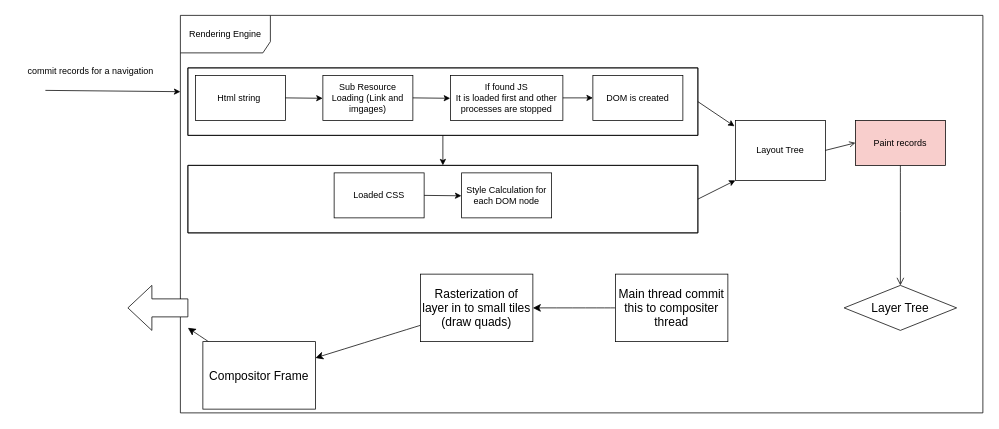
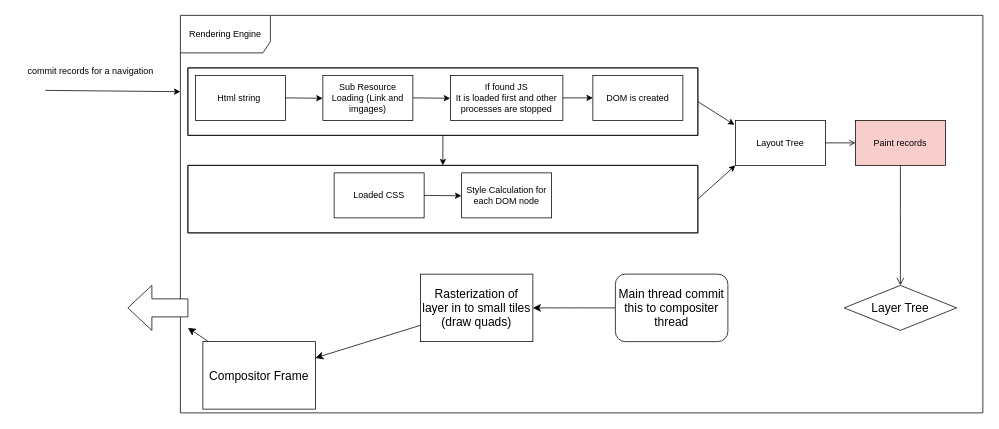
  <mxCell id="0" />
  <mxCell id="1" parent="0" />
  <mxCell id="2" value="&lt;b&gt;Rendering Engine&lt;/b&gt;" style="text;html=1;align=center;verticalAlign=middle;whiteSpace=wrap;rounded=0;" parent="1" vertex="1"><mxGeometry x="240" y="40" width="120" height="20" as="geometry" /></mxCell>
  <mxCell id="3" value="" style="edgeStyle=none;orthogonalLoop=1;jettySize=auto;html=1;rounded=0;entryX=0;entryY=0.042;entryDx=0;entryDy=0;entryPerimeter=0;" parent="1" edge="1"><mxGeometry width="80" relative="1" as="geometry"><mxPoint x="60" y="120" as="sourcePoint" /><mxPoint x="240" y="121.74" as="targetPoint" /><Array as="points" /></mxGeometry></mxCell>
  <mxCell id="4" value="commit records for a navigation" style="text;html=1;align=center;verticalAlign=middle;resizable=0;points=[];autosize=1;strokeColor=none;fillColor=none;" parent="1" vertex="1"><mxGeometry x="20" y="80" width="200" height="30" as="geometry" /></mxCell>
  <mxCell id="5" value="Html string&amp;nbsp;" style="rounded=0;whiteSpace=wrap;html=1;backgroundOutline=1;" parent="1" vertex="1"><mxGeometry x="260" y="100" width="120" height="60" as="geometry" /></mxCell>
  <mxCell id="6" value="" style="endArrow=classic;html=1;rounded=0;exitX=1;exitY=0.5;exitDx=0;exitDy=0;entryX=0.306;entryY=0.048;entryDx=0;entryDy=0;entryPerimeter=0;backgroundOutline=1;" parent="1" source="5" edge="1"><mxGeometry width="50" height="50" relative="1" as="geometry"><mxPoint x="380" y="170" as="sourcePoint" /><mxPoint x="429.72" y="130.56" as="targetPoint" /></mxGeometry></mxCell>
  <mxCell id="7" value="Sub Resource Loading (Link and imgages)" style="rounded=0;whiteSpace=wrap;html=1;backgroundOutline=1;" parent="1" vertex="1"><mxGeometry x="430" y="100" width="120" height="60" as="geometry" /></mxCell>
  <mxCell id="8" value="" style="endArrow=classic;html=1;rounded=0;exitX=1;exitY=0.5;exitDx=0;exitDy=0;entryX=0.306;entryY=0.048;entryDx=0;entryDy=0;entryPerimeter=0;backgroundOutline=1;" parent="1" source="7" edge="1"><mxGeometry width="50" height="50" relative="1" as="geometry"><mxPoint x="550" y="170" as="sourcePoint" /><mxPoint x="599.72" y="130.56" as="targetPoint" /></mxGeometry></mxCell>
  <mxCell id="9" value="If found JS&lt;br style=&quot;border-color: var(--border-color);&quot;&gt;It is loaded first and other processes are stopped" style="rounded=0;whiteSpace=wrap;html=1;backgroundOutline=1;" parent="1" vertex="1"><mxGeometry x="600" y="100" width="150" height="60" as="geometry" /></mxCell>
  <mxCell id="10" value="" style="endArrow=classic;html=1;rounded=0;exitX=1;exitY=0.5;exitDx=0;exitDy=0;backgroundOutline=1;" parent="1" source="9" edge="1"><mxGeometry width="50" height="50" relative="1" as="geometry"><mxPoint x="720" y="170" as="sourcePoint" /><mxPoint x="790" y="130" as="targetPoint" /></mxGeometry></mxCell>
  <mxCell id="11" value="DOM is created" style="rounded=0;whiteSpace=wrap;html=1;backgroundOutline=1;" parent="1" vertex="1"><mxGeometry x="790" y="100" width="120" height="60" as="geometry" /></mxCell>
  <mxCell id="12" value="Rendering Engine" style="shape=umlFrame;whiteSpace=wrap;html=1;pointerEvents=0;width=120;height=50;" parent="1" vertex="1"><mxGeometry x="240" y="20" width="1070" height="530" as="geometry" /></mxCell>
  <mxCell id="13" style="edgeStyle=orthogonalEdgeStyle;rounded=0;orthogonalLoop=1;jettySize=auto;html=1;exitX=0.5;exitY=1;exitDx=0;exitDy=0;exitPerimeter=0;" parent="1" source="14" target="18" edge="1"><mxGeometry relative="1" as="geometry" /></mxCell>
  <mxCell id="14" value="" style="verticalLabelPosition=bottom;verticalAlign=top;html=1;shape=mxgraph.basic.frame;dx=0;whiteSpace=wrap;" parent="1" vertex="1"><mxGeometry x="250" y="90" width="680" height="90" as="geometry" /></mxCell>
  <mxCell id="15" value="Loaded CSS" style="rounded=0;whiteSpace=wrap;html=1;backgroundOutline=1;" parent="1" vertex="1"><mxGeometry x="445" y="230" width="120" height="60" as="geometry" /></mxCell>
  <mxCell id="16" value="" style="endArrow=classic;html=1;rounded=0;exitX=1;exitY=0.5;exitDx=0;exitDy=0;entryX=0.306;entryY=0.048;entryDx=0;entryDy=0;entryPerimeter=0;backgroundOutline=1;" parent="1" source="15" edge="1"><mxGeometry width="50" height="50" relative="1" as="geometry"><mxPoint x="565" y="300" as="sourcePoint" /><mxPoint x="614.72" y="260.56" as="targetPoint" /></mxGeometry></mxCell>
  <mxCell id="17" value="Style Calculation for each DOM node" style="rounded=0;whiteSpace=wrap;html=1;backgroundOutline=1;" parent="1" vertex="1"><mxGeometry x="615" y="230" width="120" height="60" as="geometry" /></mxCell>
  <mxCell id="18" value="" style="verticalLabelPosition=bottom;verticalAlign=top;html=1;shape=mxgraph.basic.frame;dx=0;whiteSpace=wrap;" parent="1" vertex="1"><mxGeometry x="250" y="220" width="680" height="90" as="geometry" /></mxCell>
- <mxCell id="19" value="Layout Tree" style="rounded=0;whiteSpace=wrap;html=1;backgroundOutline=1;" parent="1" vertex="1"><mxGeometry x="980" y="160" width="120" height="80" as="geometry" /></mxCell>
+ <mxCell id="19" value="Layout Tree" style="rounded=0;whiteSpace=wrap;html=1;backgroundOutline=1;" parent="1" vertex="1"><mxGeometry x="980" y="160" width="120" height="60" as="geometry" /></mxCell>
  <mxCell id="20" value="" style="edgeStyle=none;orthogonalLoop=1;jettySize=auto;html=1;rounded=0;exitX=1;exitY=0.5;exitDx=0;exitDy=0;exitPerimeter=0;entryX=-0.01;entryY=0.098;entryDx=0;entryDy=0;entryPerimeter=0;" parent="1" source="14" target="19" edge="1"><mxGeometry width="100" relative="1" as="geometry"><mxPoint x="930" y="80" as="sourcePoint" /><mxPoint x="970" y="195" as="targetPoint" /><Array as="points" /></mxGeometry></mxCell>
  <mxCell id="21" value="" style="edgeStyle=none;orthogonalLoop=1;jettySize=auto;html=1;rounded=0;exitX=1;exitY=0.5;exitDx=0;exitDy=0;exitPerimeter=0;entryX=0;entryY=1;entryDx=0;entryDy=0;" parent="1" source="18" target="19" edge="1"><mxGeometry width="100" relative="1" as="geometry"><mxPoint x="930" y="260" as="sourcePoint" /><mxPoint x="970" y="195" as="targetPoint" /><Array as="points" /></mxGeometry></mxCell>
  <mxCell id="22" value="" style="endArrow=open;html=1;rounded=0;exitX=1;exitY=0.5;exitDx=0;exitDy=0;backgroundOutline=1;entryX=0;entryY=0.5;entryDx=0;entryDy=0;" parent="1" source="19" target="24" edge="1"><mxGeometry width="50" height="50" relative="1" as="geometry"><mxPoint x="1100" y="190" as="sourcePoint" /><mxPoint x="1140" y="190" as="targetPoint" /></mxGeometry></mxCell>
  <mxCell id="23" value="" style="edgeStyle=none;curved=1;rounded=0;orthogonalLoop=1;jettySize=auto;html=1;fontSize=12;startSize=8;endSize=8;endArrow=open;" edge="1" parent="1" source="24" target="25"><mxGeometry relative="1" as="geometry" /></mxCell>
  <mxCell id="24" value="Paint records" style="rounded=0;whiteSpace=wrap;html=1;backgroundOutline=1;fillColor=#f8cecc;" parent="1" vertex="1"><mxGeometry x="1140" y="160" width="120" height="60" as="geometry" /></mxCell>
  <mxCell id="25" value="Layer Tree" style="rhombus;whiteSpace=wrap;html=1;backgroundOutline=1;fontSize=16;" vertex="1" parent="1"><mxGeometry x="1125" y="380" width="150" height="60" as="geometry" /></mxCell>
  <mxCell id="26" value="" style="edgeStyle=none;curved=1;rounded=0;orthogonalLoop=1;jettySize=auto;html=1;fontSize=12;startSize=8;endSize=8;" edge="1" parent="1" source="27" target="30"><mxGeometry relative="1" as="geometry" /></mxCell>
- <mxCell id="27" value="Main thread commit this to compositer thread" style="rounded=0;whiteSpace=wrap;html=1;backgroundOutline=1;fontSize=16;" vertex="1" parent="1"><mxGeometry x="820" y="365" width="150" height="90" as="geometry" /></mxCell>
+ <mxCell id="27" value="Main thread commit this to compositer thread" style="whiteSpace=wrap;html=1;backgroundOutline=1;fontSize=16;rounded=1;" vertex="1" parent="1"><mxGeometry x="820" y="365" width="150" height="90" as="geometry" /></mxCell>
  <mxCell id="28" style="edgeStyle=none;curved=1;rounded=0;orthogonalLoop=1;jettySize=auto;html=1;exitX=0.5;exitY=0;exitDx=0;exitDy=0;fontSize=12;startSize=8;endSize=8;" edge="1" parent="1" source="27" target="27"><mxGeometry relative="1" as="geometry" /></mxCell>
  <mxCell id="29" value="" style="edgeStyle=none;curved=1;rounded=0;orthogonalLoop=1;jettySize=auto;html=1;fontSize=12;startSize=8;endSize=8;" edge="1" parent="1" source="30" target="32"><mxGeometry relative="1" as="geometry" /></mxCell>
  <mxCell id="30" value="Rasterization of layer in to small tiles&lt;br&gt;(draw quads)" style="rounded=0;whiteSpace=wrap;html=1;backgroundOutline=1;fontSize=16;" vertex="1" parent="1"><mxGeometry x="560" y="365" width="150" height="90" as="geometry" /></mxCell>
  <mxCell id="31" value="" style="edgeStyle=none;curved=1;rounded=0;orthogonalLoop=1;jettySize=auto;html=1;fontSize=12;startSize=8;endSize=8;" edge="1" parent="1" source="32" target="33"><mxGeometry relative="1" as="geometry" /></mxCell>
  <mxCell id="32" value="Compositor Frame" style="rounded=0;whiteSpace=wrap;html=1;backgroundOutline=1;fontSize=16;" vertex="1" parent="1"><mxGeometry x="270" y="455" width="150" height="90" as="geometry" /></mxCell>
  <mxCell id="33" value="" style="shape=singleArrow;whiteSpace=wrap;html=1;arrowWidth=0.4;arrowSize=0.4;fontSize=16;rounded=0;rotation=-180;" vertex="1" parent="1"><mxGeometry x="170" y="380" width="80" height="60" as="geometry" /></mxCell>
